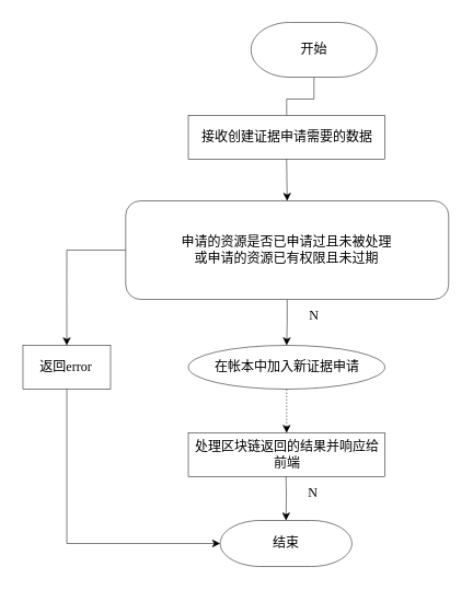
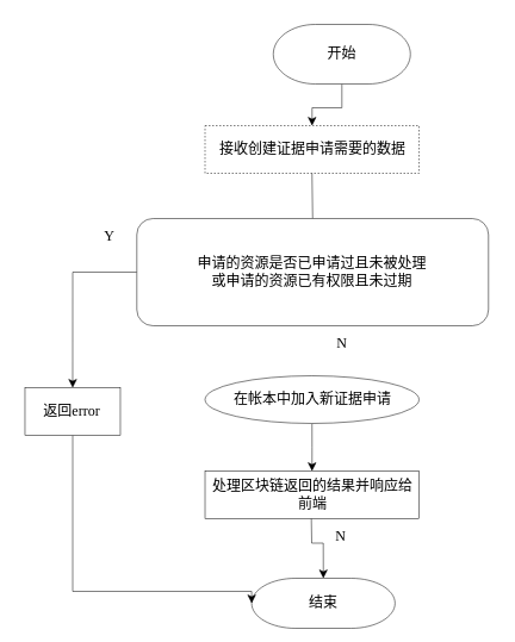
  <mxCell id="0" />
  <mxCell id="1" parent="0" />
- <mxCell id="2" value="" style="edgeStyle=orthogonalEdgeStyle;rounded=0;orthogonalLoop=1;jettySize=auto;html=1;strokeWidth=0.5;fontFamily=宋体;endArrow=none;" parent="1" source="3" target="4" edge="1"><mxGeometry relative="1" as="geometry" /></mxCell>
+ <mxCell id="2" value="" style="edgeStyle=orthogonalEdgeStyle;rounded=0;orthogonalLoop=1;jettySize=auto;html=1;strokeWidth=0.5;fontFamily=宋体;" parent="1" source="3" target="4" edge="1"><mxGeometry relative="1" as="geometry" /></mxCell>
  <mxCell id="3" value="开始" style="strokeWidth=0.5;html=1;shape=mxgraph.flowchart.terminator;whiteSpace=wrap;fontFamily=宋体;" parent="1" vertex="1"><mxGeometry x="228.76" y="20" width="115" height="50" as="geometry" /></mxCell>
- <mxCell id="4" value="接收创建证据申请需要的数据" style="whiteSpace=wrap;html=1;strokeWidth=0.5;fontFamily=宋体;" parent="1" vertex="1"><mxGeometry x="171.51" y="105" width="179.5" height="40" as="geometry" /></mxCell>
- <mxCell id="5" value="" style="edgeStyle=orthogonalEdgeStyle;rounded=0;orthogonalLoop=1;jettySize=auto;html=1;exitX=0.5;exitY=1;exitDx=0;exitDy=0;entryX=0.5;entryY=0;entryDx=0;entryDy=0;strokeWidth=0.5;fontFamily=宋体;" parent="1" source="4" target="15" edge="1"><mxGeometry relative="1" as="geometry"><mxPoint x="261.25" y="145" as="sourcePoint" /><mxPoint x="261" y="175" as="targetPoint" /></mxGeometry></mxCell>
- <mxCell id="6" value="" style="edgeStyle=orthogonalEdgeStyle;rounded=0;orthogonalLoop=1;jettySize=auto;html=1;entryX=0.5;entryY=0;entryDx=0;entryDy=0;exitX=0.5;exitY=1;exitDx=0;exitDy=0;strokeWidth=0.5;fontFamily=宋体;" parent="1" source="15" target="12" edge="1"><mxGeometry relative="1" as="geometry"><mxPoint x="261.26" y="365" as="targetPoint" /><mxPoint x="261.759" y="345" as="sourcePoint" /></mxGeometry></mxCell>
- <mxCell id="7" value="结束" style="strokeWidth=0.5;html=1;shape=mxgraph.flowchart.terminator;whiteSpace=wrap;fontFamily=宋体;" parent="1" vertex="1"><mxGeometry x="200.62" y="475" width="120.25" height="42" as="geometry" /></mxCell>
+ <mxCell id="4" value="接收创建证据申请需要的数据" style="whiteSpace=wrap;html=1;strokeWidth=0.5;fontFamily=宋体;dashed=1;" parent="1" vertex="1"><mxGeometry x="171.51" y="105" width="179.5" height="40" as="geometry" /></mxCell>
+ <mxCell id="5" value="" style="edgeStyle=orthogonalEdgeStyle;rounded=0;orthogonalLoop=1;jettySize=auto;html=1;exitX=0.5;exitY=1;exitDx=0;exitDy=0;entryX=0.5;entryY=0;entryDx=0;entryDy=0;strokeWidth=0.5;fontFamily=宋体;endArrow=none;" parent="1" source="4" target="15" edge="1"><mxGeometry relative="1" as="geometry"><mxPoint x="261.25" y="145" as="sourcePoint" /><mxPoint x="261" y="175" as="targetPoint" /></mxGeometry></mxCell>
+ <mxCell id="7" value="结束" style="strokeWidth=0.5;html=1;shape=mxgraph.flowchart.terminator;whiteSpace=wrap;fontFamily=宋体;" parent="1" vertex="1"><mxGeometry x="210.62" y="485" width="120.25" height="42" as="geometry" /></mxCell>
  <mxCell id="8" value="N" style="text;html=1;align=center;verticalAlign=middle;resizable=0;points=[];autosize=1;strokeColor=none;fillColor=none;strokeWidth=0.5;fontFamily=宋体;" parent="1" vertex="1"><mxGeometry x="270.48" y="435" width="30" height="30" as="geometry" /></mxCell>
  <mxCell id="9" style="edgeStyle=orthogonalEdgeStyle;rounded=0;orthogonalLoop=1;jettySize=auto;html=1;entryX=0;entryY=0.5;entryDx=0;entryDy=0;entryPerimeter=0;strokeWidth=0.5;fontFamily=宋体;" parent="1" source="10" target="7" edge="1"><mxGeometry relative="1" as="geometry"><Array as="points"><mxPoint x="60.48" y="496" /></Array></mxGeometry></mxCell>
- <mxCell id="10" value="返回error" style="whiteSpace=wrap;html=1;strokeWidth=0.5;fontFamily=宋体;" parent="1" vertex="1"><mxGeometry x="20.48" y="315" width="80" height="40" as="geometry" /></mxCell>
- <mxCell id="11" value="" style="edgeStyle=orthogonalEdgeStyle;rounded=0;orthogonalLoop=1;jettySize=auto;html=1;entryX=0.5;entryY=0;entryDx=0;entryDy=0;strokeWidth=0.5;fontFamily=宋体;dashed=1;" parent="1" source="12" target="18" edge="1"><mxGeometry relative="1" as="geometry"><mxPoint x="260.514" y="375.01" as="targetPoint" /></mxGeometry></mxCell>
+ <mxCell id="10" value="返回error" style="whiteSpace=wrap;html=1;strokeWidth=0.5;fontFamily=宋体;" parent="1" vertex="1"><mxGeometry x="20.48" y="325" width="80" height="40" as="geometry" /></mxCell>
+ <mxCell id="11" value="" style="edgeStyle=orthogonalEdgeStyle;rounded=0;orthogonalLoop=1;jettySize=auto;html=1;entryX=0.5;entryY=0;entryDx=0;entryDy=0;strokeWidth=0.5;fontFamily=宋体;" parent="1" source="12" target="18" edge="1"><mxGeometry relative="1" as="geometry"><mxPoint x="260.514" y="375.01" as="targetPoint" /></mxGeometry></mxCell>
  <mxCell id="12" value="在帐本中加入新证据申请" style="ellipse;whiteSpace=wrap;html=1;strokeWidth=0.5;fontFamily=宋体;" parent="1" vertex="1"><mxGeometry x="171.51" y="315" width="179.5" height="40" as="geometry" /></mxCell>
  <mxCell id="13" style="edgeStyle=orthogonalEdgeStyle;rounded=0;orthogonalLoop=1;jettySize=auto;html=1;entryX=0.5;entryY=0;entryDx=0;entryDy=0;exitX=0;exitY=0.5;exitDx=0;exitDy=0;strokeWidth=0.5;fontFamily=宋体;" parent="1" source="15" target="10" edge="1"><mxGeometry relative="1" as="geometry"><mxPoint x="171.124" y="469.966" as="sourcePoint" /></mxGeometry></mxCell>
  <mxCell id="14" style="edgeStyle=orthogonalEdgeStyle;rounded=0;orthogonalLoop=1;jettySize=auto;html=1;entryX=0.5;entryY=0;entryDx=0;entryDy=0;entryPerimeter=0;strokeWidth=0.5;fontFamily=宋体;" parent="1" target="7" edge="1"><mxGeometry relative="1" as="geometry"><mxPoint x="260.514" y="424.99" as="sourcePoint" /><mxPoint x="260.75" y="465" as="targetPoint" /></mxGeometry></mxCell>
  <mxCell id="15" value="申请的资源是否已申请过且未被处理&lt;br&gt;或申请的资源已有权限且未过期" style="whiteSpace=wrap;html=1;strokeWidth=0.5;fontFamily=宋体;rounded=1;" parent="1" vertex="1"><mxGeometry x="114.29" y="183" width="294.98" height="90" as="geometry" /></mxCell>
  <mxCell id="16" value="N" style="text;html=1;align=center;verticalAlign=middle;resizable=0;points=[];autosize=1;strokeColor=none;fillColor=none;strokeWidth=0.5;fontFamily=宋体;" parent="1" vertex="1"><mxGeometry x="271" y="273" width="30" height="30" as="geometry" /></mxCell>
+ <mxCell id="17" value="Y" style="text;html=1;align=center;verticalAlign=middle;resizable=0;points=[];autosize=1;strokeColor=none;fillColor=none;strokeWidth=0.5;fontFamily=宋体;" parent="1" vertex="1"><mxGeometry x="76" y="183" width="30" height="30" as="geometry" /></mxCell>
  <mxCell id="18" value="处理区块链返回的结果并响应给前端" style="whiteSpace=wrap;html=1;strokeWidth=0.5;fontFamily=宋体;" parent="1" vertex="1"><mxGeometry x="171.51" y="395" width="179.5" height="40" as="geometry" /></mxCell>
